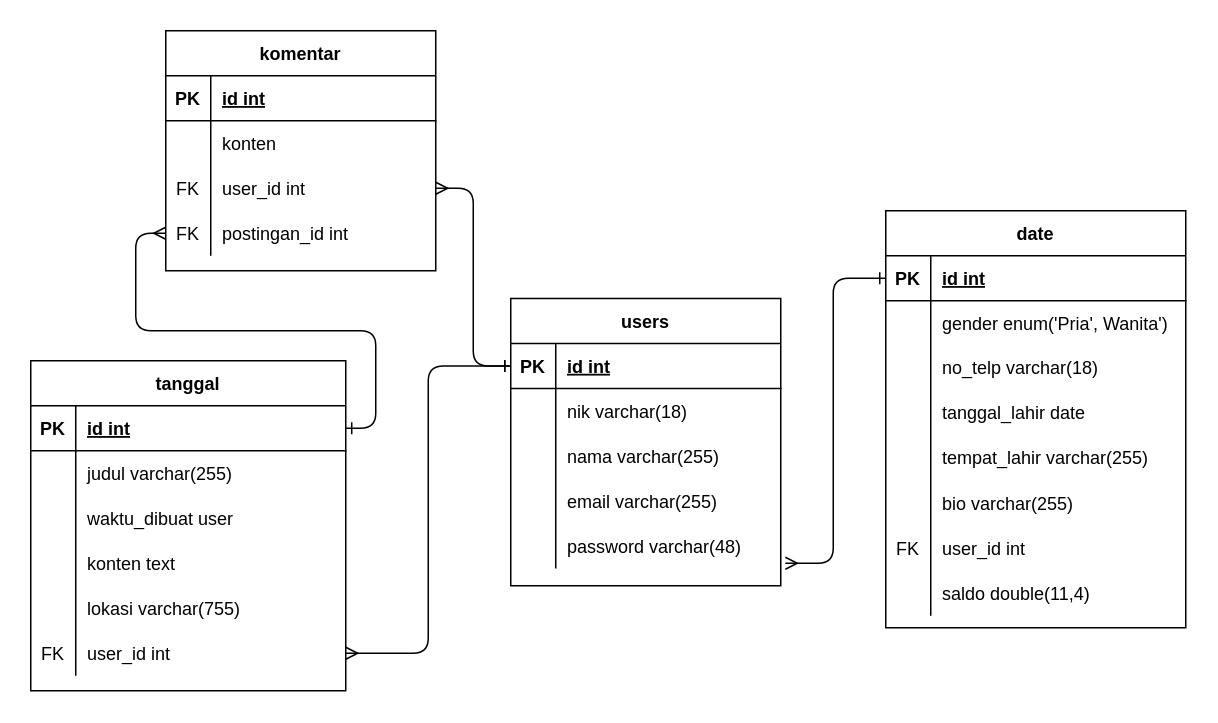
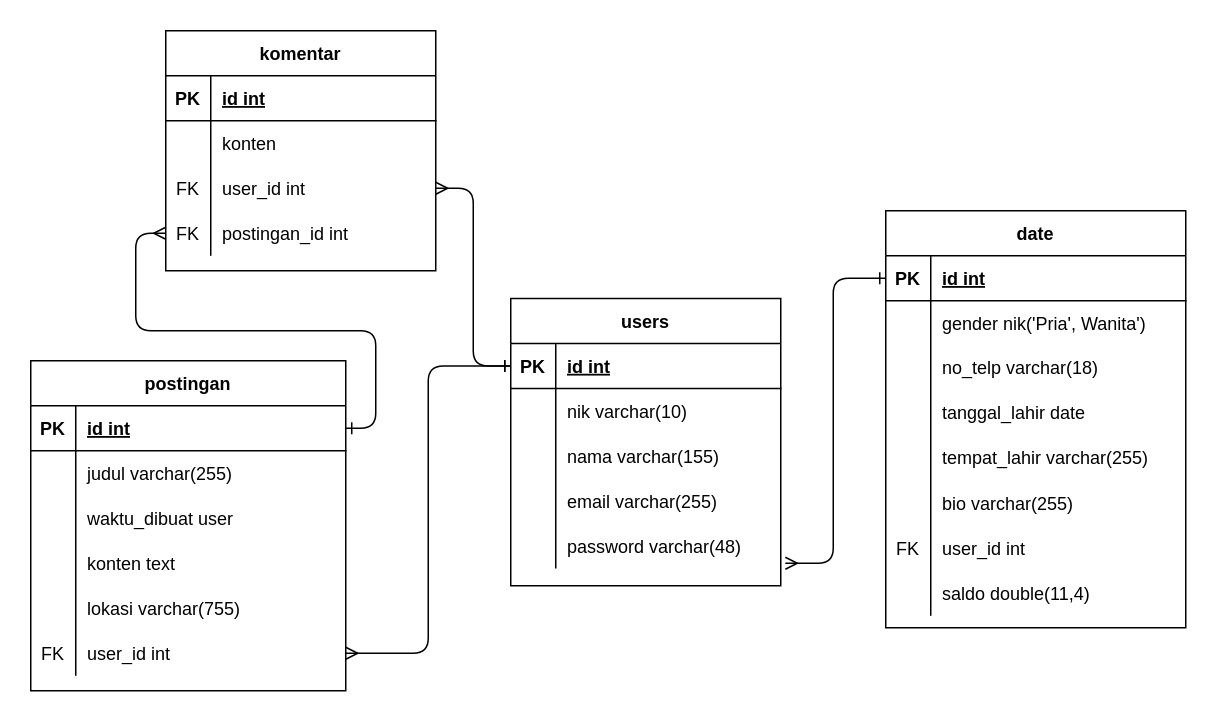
  <mxCell id="0" />
  <mxCell id="1" parent="0" />
  <mxCell id="2" value="date" style="shape=table;startSize=30;container=1;collapsible=1;childLayout=tableLayout;fixedRows=1;rowLines=0;fontStyle=1;align=center;resizeLast=1;" vertex="1" parent="1"><mxGeometry x="590" y="140" width="200" height="278" as="geometry" /></mxCell>
  <mxCell id="3" value="" style="shape=tableRow;horizontal=0;startSize=0;swimlaneHead=0;swimlaneBody=0;fillColor=none;collapsible=0;dropTarget=0;points=[[0,0.5],[1,0.5]];portConstraint=eastwest;top=0;left=0;right=0;bottom=1;" vertex="1" parent="2"><mxGeometry y="30" width="200" height="30" as="geometry" /></mxCell>
  <mxCell id="4" value="PK" style="shape=partialRectangle;connectable=0;fillColor=none;top=0;left=0;bottom=0;right=0;fontStyle=1;overflow=hidden;" vertex="1" parent="3"><mxGeometry width="30" height="30" as="geometry"><mxRectangle width="30" height="30" as="alternateBounds" /></mxGeometry></mxCell>
  <mxCell id="5" value="id int" style="shape=partialRectangle;connectable=0;fillColor=none;top=0;left=0;bottom=0;right=0;align=left;spacingLeft=6;fontStyle=5;overflow=hidden;" vertex="1" parent="3"><mxGeometry x="30" width="170" height="30" as="geometry"><mxRectangle width="170" height="30" as="alternateBounds" /></mxGeometry></mxCell>
  <mxCell id="6" value="" style="shape=tableRow;horizontal=0;startSize=0;swimlaneHead=0;swimlaneBody=0;fillColor=none;collapsible=0;dropTarget=0;points=[[0,0.5],[1,0.5]];portConstraint=eastwest;top=0;left=0;right=0;bottom=0;" vertex="1" parent="2"><mxGeometry y="60" width="200" height="30" as="geometry" /></mxCell>
  <mxCell id="7" value="" style="shape=partialRectangle;connectable=0;fillColor=none;top=0;left=0;bottom=0;right=0;editable=1;overflow=hidden;" vertex="1" parent="6"><mxGeometry width="30" height="30" as="geometry"><mxRectangle width="30" height="30" as="alternateBounds" /></mxGeometry></mxCell>
- <mxCell id="8" value="gender enum('Pria', Wanita')" style="shape=partialRectangle;connectable=0;fillColor=none;top=0;left=0;bottom=0;right=0;align=left;spacingLeft=6;overflow=hidden;" vertex="1" parent="6"><mxGeometry x="30" width="170" height="30" as="geometry"><mxRectangle width="170" height="30" as="alternateBounds" /></mxGeometry></mxCell>
+ <mxCell id="8" value="gender nik('Pria', Wanita')" style="shape=partialRectangle;connectable=0;fillColor=none;top=0;left=0;bottom=0;right=0;align=left;spacingLeft=6;overflow=hidden;" vertex="1" parent="6"><mxGeometry x="30" width="170" height="30" as="geometry"><mxRectangle width="170" height="30" as="alternateBounds" /></mxGeometry></mxCell>
  <mxCell id="9" value="" style="shape=tableRow;horizontal=0;startSize=0;swimlaneHead=0;swimlaneBody=0;fillColor=none;collapsible=0;dropTarget=0;points=[[0,0.5],[1,0.5]];portConstraint=eastwest;top=0;left=0;right=0;bottom=0;" vertex="1" parent="2"><mxGeometry y="90" width="200" height="29" as="geometry" /></mxCell>
  <mxCell id="10" value="" style="shape=partialRectangle;connectable=0;fillColor=none;top=0;left=0;bottom=0;right=0;editable=1;overflow=hidden;" vertex="1" parent="9"><mxGeometry width="30" height="29" as="geometry"><mxRectangle width="30" height="29" as="alternateBounds" /></mxGeometry></mxCell>
  <mxCell id="11" value="no_telp varchar(18)" style="shape=partialRectangle;connectable=0;fillColor=none;top=0;left=0;bottom=0;right=0;align=left;spacingLeft=6;overflow=hidden;" vertex="1" parent="9"><mxGeometry x="30" width="170" height="29" as="geometry"><mxRectangle width="170" height="29" as="alternateBounds" /></mxGeometry></mxCell>
  <mxCell id="12" value="" style="shape=tableRow;horizontal=0;startSize=0;swimlaneHead=0;swimlaneBody=0;fillColor=none;collapsible=0;dropTarget=0;points=[[0,0.5],[1,0.5]];portConstraint=eastwest;top=0;left=0;right=0;bottom=0;" vertex="1" parent="2"><mxGeometry y="119" width="200" height="30" as="geometry" /></mxCell>
  <mxCell id="13" value="" style="shape=partialRectangle;connectable=0;fillColor=none;top=0;left=0;bottom=0;right=0;editable=1;overflow=hidden;" vertex="1" parent="12"><mxGeometry width="30" height="30" as="geometry"><mxRectangle width="30" height="30" as="alternateBounds" /></mxGeometry></mxCell>
  <mxCell id="14" value="tanggal_lahir date" style="shape=partialRectangle;connectable=0;fillColor=none;top=0;left=0;bottom=0;right=0;align=left;spacingLeft=6;overflow=hidden;" vertex="1" parent="12"><mxGeometry x="30" width="170" height="30" as="geometry"><mxRectangle width="170" height="30" as="alternateBounds" /></mxGeometry></mxCell>
  <mxCell id="15" value="" style="shape=tableRow;horizontal=0;startSize=0;swimlaneHead=0;swimlaneBody=0;fillColor=none;collapsible=0;dropTarget=0;points=[[0,0.5],[1,0.5]];portConstraint=eastwest;top=0;left=0;right=0;bottom=0;" vertex="1" parent="2"><mxGeometry y="149" width="200" height="31" as="geometry" /></mxCell>
  <mxCell id="16" value="" style="shape=partialRectangle;connectable=0;fillColor=none;top=0;left=0;bottom=0;right=0;editable=1;overflow=hidden;" vertex="1" parent="15"><mxGeometry width="30" height="31" as="geometry"><mxRectangle width="30" height="31" as="alternateBounds" /></mxGeometry></mxCell>
  <mxCell id="17" value="tempat_lahir varchar(255)" style="shape=partialRectangle;connectable=0;fillColor=none;top=0;left=0;bottom=0;right=0;align=left;spacingLeft=6;overflow=hidden;" vertex="1" parent="15"><mxGeometry x="30" width="170" height="31" as="geometry"><mxRectangle width="170" height="31" as="alternateBounds" /></mxGeometry></mxCell>
  <mxCell id="18" value="" style="shape=tableRow;horizontal=0;startSize=0;swimlaneHead=0;swimlaneBody=0;fillColor=none;collapsible=0;dropTarget=0;points=[[0,0.5],[1,0.5]];portConstraint=eastwest;top=0;left=0;right=0;bottom=0;" vertex="1" parent="2"><mxGeometry y="180" width="200" height="30" as="geometry" /></mxCell>
  <mxCell id="19" value="" style="shape=partialRectangle;connectable=0;fillColor=none;top=0;left=0;bottom=0;right=0;editable=1;overflow=hidden;" vertex="1" parent="18"><mxGeometry width="30" height="30" as="geometry"><mxRectangle width="30" height="30" as="alternateBounds" /></mxGeometry></mxCell>
  <mxCell id="20" value="bio varchar(255)" style="shape=partialRectangle;connectable=0;fillColor=none;top=0;left=0;bottom=0;right=0;align=left;spacingLeft=6;overflow=hidden;" vertex="1" parent="18"><mxGeometry x="30" width="170" height="30" as="geometry"><mxRectangle width="170" height="30" as="alternateBounds" /></mxGeometry></mxCell>
  <mxCell id="21" value="" style="shape=tableRow;horizontal=0;startSize=0;swimlaneHead=0;swimlaneBody=0;fillColor=none;collapsible=0;dropTarget=0;points=[[0,0.5],[1,0.5]];portConstraint=eastwest;top=0;left=0;right=0;bottom=0;" vertex="1" parent="2"><mxGeometry y="210" width="200" height="30" as="geometry" /></mxCell>
  <mxCell id="22" value="FK" style="shape=partialRectangle;connectable=0;fillColor=none;top=0;left=0;bottom=0;right=0;editable=1;overflow=hidden;" vertex="1" parent="21"><mxGeometry width="30" height="30" as="geometry"><mxRectangle width="30" height="30" as="alternateBounds" /></mxGeometry></mxCell>
  <mxCell id="23" value="user_id int" style="shape=partialRectangle;connectable=0;fillColor=none;top=0;left=0;bottom=0;right=0;align=left;spacingLeft=6;overflow=hidden;" vertex="1" parent="21"><mxGeometry x="30" width="170" height="30" as="geometry"><mxRectangle width="170" height="30" as="alternateBounds" /></mxGeometry></mxCell>
  <mxCell id="24" value="" style="shape=tableRow;horizontal=0;startSize=0;swimlaneHead=0;swimlaneBody=0;fillColor=none;collapsible=0;dropTarget=0;points=[[0,0.5],[1,0.5]];portConstraint=eastwest;top=0;left=0;right=0;bottom=0;" vertex="1" parent="2"><mxGeometry y="240" width="200" height="30" as="geometry" /></mxCell>
  <mxCell id="25" value="" style="shape=partialRectangle;connectable=0;fillColor=none;top=0;left=0;bottom=0;right=0;editable=1;overflow=hidden;" vertex="1" parent="24"><mxGeometry width="30" height="30" as="geometry"><mxRectangle width="30" height="30" as="alternateBounds" /></mxGeometry></mxCell>
  <mxCell id="26" value="saldo double(11,4)" style="shape=partialRectangle;connectable=0;fillColor=none;top=0;left=0;bottom=0;right=0;align=left;spacingLeft=6;overflow=hidden;" vertex="1" parent="24"><mxGeometry x="30" width="170" height="30" as="geometry"><mxRectangle width="170" height="30" as="alternateBounds" /></mxGeometry></mxCell>
  <mxCell id="27" value="users" style="shape=table;startSize=30;container=1;collapsible=1;childLayout=tableLayout;fixedRows=1;rowLines=0;fontStyle=1;align=center;resizeLast=1;" vertex="1" parent="1"><mxGeometry x="340" y="198.5" width="180" height="191.5" as="geometry" /></mxCell>
  <mxCell id="28" value="" style="shape=tableRow;horizontal=0;startSize=0;swimlaneHead=0;swimlaneBody=0;fillColor=none;collapsible=0;dropTarget=0;points=[[0,0.5],[1,0.5]];portConstraint=eastwest;top=0;left=0;right=0;bottom=1;" vertex="1" parent="27"><mxGeometry y="30" width="180" height="30" as="geometry" /></mxCell>
  <mxCell id="29" value="PK" style="shape=partialRectangle;connectable=0;fillColor=none;top=0;left=0;bottom=0;right=0;fontStyle=1;overflow=hidden;" vertex="1" parent="28"><mxGeometry width="30" height="30" as="geometry"><mxRectangle width="30" height="30" as="alternateBounds" /></mxGeometry></mxCell>
  <mxCell id="30" value="id int" style="shape=partialRectangle;connectable=0;fillColor=none;top=0;left=0;bottom=0;right=0;align=left;spacingLeft=6;fontStyle=5;overflow=hidden;" vertex="1" parent="28"><mxGeometry x="30" width="150" height="30" as="geometry"><mxRectangle width="150" height="30" as="alternateBounds" /></mxGeometry></mxCell>
  <mxCell id="31" value="" style="shape=tableRow;horizontal=0;startSize=0;swimlaneHead=0;swimlaneBody=0;fillColor=none;collapsible=0;dropTarget=0;points=[[0,0.5],[1,0.5]];portConstraint=eastwest;top=0;left=0;right=0;bottom=0;" vertex="1" parent="27"><mxGeometry y="60" width="180" height="30" as="geometry" /></mxCell>
  <mxCell id="32" value="" style="shape=partialRectangle;connectable=0;fillColor=none;top=0;left=0;bottom=0;right=0;editable=1;overflow=hidden;" vertex="1" parent="31"><mxGeometry width="30" height="30" as="geometry"><mxRectangle width="30" height="30" as="alternateBounds" /></mxGeometry></mxCell>
- <mxCell id="33" value="nik varchar(18)" style="shape=partialRectangle;connectable=0;fillColor=none;top=0;left=0;bottom=0;right=0;align=left;spacingLeft=6;overflow=hidden;" vertex="1" parent="31"><mxGeometry x="30" width="150" height="30" as="geometry"><mxRectangle width="150" height="30" as="alternateBounds" /></mxGeometry></mxCell>
+ <mxCell id="33" value="nik varchar(10)" style="shape=partialRectangle;connectable=0;fillColor=none;top=0;left=0;bottom=0;right=0;align=left;spacingLeft=6;overflow=hidden;" vertex="1" parent="31"><mxGeometry x="30" width="150" height="30" as="geometry"><mxRectangle width="150" height="30" as="alternateBounds" /></mxGeometry></mxCell>
  <mxCell id="34" value="" style="shape=tableRow;horizontal=0;startSize=0;swimlaneHead=0;swimlaneBody=0;fillColor=none;collapsible=0;dropTarget=0;points=[[0,0.5],[1,0.5]];portConstraint=eastwest;top=0;left=0;right=0;bottom=0;" vertex="1" parent="27"><mxGeometry y="90" width="180" height="30" as="geometry" /></mxCell>
  <mxCell id="35" value="" style="shape=partialRectangle;connectable=0;fillColor=none;top=0;left=0;bottom=0;right=0;editable=1;overflow=hidden;" vertex="1" parent="34"><mxGeometry width="30" height="30" as="geometry"><mxRectangle width="30" height="30" as="alternateBounds" /></mxGeometry></mxCell>
- <mxCell id="36" value="nama varchar(255)" style="shape=partialRectangle;connectable=0;fillColor=none;top=0;left=0;bottom=0;right=0;align=left;spacingLeft=6;overflow=hidden;" vertex="1" parent="34"><mxGeometry x="30" width="150" height="30" as="geometry"><mxRectangle width="150" height="30" as="alternateBounds" /></mxGeometry></mxCell>
+ <mxCell id="36" value="nama varchar(155)" style="shape=partialRectangle;connectable=0;fillColor=none;top=0;left=0;bottom=0;right=0;align=left;spacingLeft=6;overflow=hidden;" vertex="1" parent="34"><mxGeometry x="30" width="150" height="30" as="geometry"><mxRectangle width="150" height="30" as="alternateBounds" /></mxGeometry></mxCell>
  <mxCell id="37" value="" style="shape=tableRow;horizontal=0;startSize=0;swimlaneHead=0;swimlaneBody=0;fillColor=none;collapsible=0;dropTarget=0;points=[[0,0.5],[1,0.5]];portConstraint=eastwest;top=0;left=0;right=0;bottom=0;" vertex="1" parent="27"><mxGeometry y="120" width="180" height="30" as="geometry" /></mxCell>
  <mxCell id="38" value="" style="shape=partialRectangle;connectable=0;fillColor=none;top=0;left=0;bottom=0;right=0;editable=1;overflow=hidden;" vertex="1" parent="37"><mxGeometry width="30" height="30" as="geometry"><mxRectangle width="30" height="30" as="alternateBounds" /></mxGeometry></mxCell>
  <mxCell id="39" value="email varchar(255)" style="shape=partialRectangle;connectable=0;fillColor=none;top=0;left=0;bottom=0;right=0;align=left;spacingLeft=6;overflow=hidden;" vertex="1" parent="37"><mxGeometry x="30" width="150" height="30" as="geometry"><mxRectangle width="150" height="30" as="alternateBounds" /></mxGeometry></mxCell>
  <mxCell id="40" value="" style="shape=tableRow;horizontal=0;startSize=0;swimlaneHead=0;swimlaneBody=0;fillColor=none;collapsible=0;dropTarget=0;points=[[0,0.5],[1,0.5]];portConstraint=eastwest;top=0;left=0;right=0;bottom=0;" vertex="1" parent="27"><mxGeometry y="150" width="180" height="30" as="geometry" /></mxCell>
  <mxCell id="41" value="" style="shape=partialRectangle;connectable=0;fillColor=none;top=0;left=0;bottom=0;right=0;editable=1;overflow=hidden;" vertex="1" parent="40"><mxGeometry width="30" height="30" as="geometry"><mxRectangle width="30" height="30" as="alternateBounds" /></mxGeometry></mxCell>
  <mxCell id="42" value="password varchar(48)" style="shape=partialRectangle;connectable=0;fillColor=none;top=0;left=0;bottom=0;right=0;align=left;spacingLeft=6;overflow=hidden;" vertex="1" parent="40"><mxGeometry x="30" width="150" height="30" as="geometry"><mxRectangle width="150" height="30" as="alternateBounds" /></mxGeometry></mxCell>
  <mxCell id="43" value="komentar" style="shape=table;startSize=30;container=1;collapsible=1;childLayout=tableLayout;fixedRows=1;rowLines=0;fontStyle=1;align=center;resizeLast=1;" vertex="1" parent="1"><mxGeometry x="110" y="20" width="180" height="160" as="geometry" /></mxCell>
  <mxCell id="44" value="" style="shape=tableRow;horizontal=0;startSize=0;swimlaneHead=0;swimlaneBody=0;fillColor=none;collapsible=0;dropTarget=0;points=[[0,0.5],[1,0.5]];portConstraint=eastwest;top=0;left=0;right=0;bottom=1;" vertex="1" parent="43"><mxGeometry y="30" width="180" height="30" as="geometry" /></mxCell>
  <mxCell id="45" value="PK" style="shape=partialRectangle;connectable=0;fillColor=none;top=0;left=0;bottom=0;right=0;fontStyle=1;overflow=hidden;" vertex="1" parent="44"><mxGeometry width="30" height="30" as="geometry"><mxRectangle width="30" height="30" as="alternateBounds" /></mxGeometry></mxCell>
  <mxCell id="46" value="id int" style="shape=partialRectangle;connectable=0;fillColor=none;top=0;left=0;bottom=0;right=0;align=left;spacingLeft=6;fontStyle=5;overflow=hidden;" vertex="1" parent="44"><mxGeometry x="30" width="150" height="30" as="geometry"><mxRectangle width="150" height="30" as="alternateBounds" /></mxGeometry></mxCell>
  <mxCell id="47" value="" style="shape=tableRow;horizontal=0;startSize=0;swimlaneHead=0;swimlaneBody=0;fillColor=none;collapsible=0;dropTarget=0;points=[[0,0.5],[1,0.5]];portConstraint=eastwest;top=0;left=0;right=0;bottom=0;" vertex="1" parent="43"><mxGeometry y="60" width="180" height="30" as="geometry" /></mxCell>
  <mxCell id="48" value="" style="shape=partialRectangle;connectable=0;fillColor=none;top=0;left=0;bottom=0;right=0;editable=1;overflow=hidden;" vertex="1" parent="47"><mxGeometry width="30" height="30" as="geometry"><mxRectangle width="30" height="30" as="alternateBounds" /></mxGeometry></mxCell>
  <mxCell id="49" value="konten" style="shape=partialRectangle;connectable=0;fillColor=none;top=0;left=0;bottom=0;right=0;align=left;spacingLeft=6;overflow=hidden;" vertex="1" parent="47"><mxGeometry x="30" width="150" height="30" as="geometry"><mxRectangle width="150" height="30" as="alternateBounds" /></mxGeometry></mxCell>
  <mxCell id="50" value="" style="shape=tableRow;horizontal=0;startSize=0;swimlaneHead=0;swimlaneBody=0;fillColor=none;collapsible=0;dropTarget=0;points=[[0,0.5],[1,0.5]];portConstraint=eastwest;top=0;left=0;right=0;bottom=0;" vertex="1" parent="43"><mxGeometry y="90" width="180" height="30" as="geometry" /></mxCell>
  <mxCell id="51" value="FK" style="shape=partialRectangle;connectable=0;fillColor=none;top=0;left=0;bottom=0;right=0;editable=1;overflow=hidden;" vertex="1" parent="50"><mxGeometry width="30" height="30" as="geometry"><mxRectangle width="30" height="30" as="alternateBounds" /></mxGeometry></mxCell>
  <mxCell id="52" value="user_id int" style="shape=partialRectangle;connectable=0;fillColor=none;top=0;left=0;bottom=0;right=0;align=left;spacingLeft=6;overflow=hidden;" vertex="1" parent="50"><mxGeometry x="30" width="150" height="30" as="geometry"><mxRectangle width="150" height="30" as="alternateBounds" /></mxGeometry></mxCell>
  <mxCell id="53" value="" style="shape=tableRow;horizontal=0;startSize=0;swimlaneHead=0;swimlaneBody=0;fillColor=none;collapsible=0;dropTarget=0;points=[[0,0.5],[1,0.5]];portConstraint=eastwest;top=0;left=0;right=0;bottom=0;" vertex="1" parent="43"><mxGeometry y="120" width="180" height="30" as="geometry" /></mxCell>
  <mxCell id="54" value="FK" style="shape=partialRectangle;connectable=0;fillColor=none;top=0;left=0;bottom=0;right=0;editable=1;overflow=hidden;" vertex="1" parent="53"><mxGeometry width="30" height="30" as="geometry"><mxRectangle width="30" height="30" as="alternateBounds" /></mxGeometry></mxCell>
  <mxCell id="55" value="postingan_id int" style="shape=partialRectangle;connectable=0;fillColor=none;top=0;left=0;bottom=0;right=0;align=left;spacingLeft=6;overflow=hidden;" vertex="1" parent="53"><mxGeometry x="30" width="150" height="30" as="geometry"><mxRectangle width="150" height="30" as="alternateBounds" /></mxGeometry></mxCell>
- <mxCell id="56" value="tanggal" style="shape=table;startSize=30;container=1;collapsible=1;childLayout=tableLayout;fixedRows=1;rowLines=0;fontStyle=1;align=center;resizeLast=1;" vertex="1" parent="1"><mxGeometry x="20" y="240" width="210" height="220" as="geometry" /></mxCell>
+ <mxCell id="56" value="postingan" style="shape=table;startSize=30;container=1;collapsible=1;childLayout=tableLayout;fixedRows=1;rowLines=0;fontStyle=1;align=center;resizeLast=1;" vertex="1" parent="1"><mxGeometry x="20" y="240" width="210" height="220" as="geometry" /></mxCell>
  <mxCell id="57" value="" style="shape=tableRow;horizontal=0;startSize=0;swimlaneHead=0;swimlaneBody=0;fillColor=none;collapsible=0;dropTarget=0;points=[[0,0.5],[1,0.5]];portConstraint=eastwest;top=0;left=0;right=0;bottom=1;" vertex="1" parent="56"><mxGeometry y="30" width="210" height="30" as="geometry" /></mxCell>
  <mxCell id="58" value="PK" style="shape=partialRectangle;connectable=0;fillColor=none;top=0;left=0;bottom=0;right=0;fontStyle=1;overflow=hidden;" vertex="1" parent="57"><mxGeometry width="30" height="30" as="geometry"><mxRectangle width="30" height="30" as="alternateBounds" /></mxGeometry></mxCell>
  <mxCell id="59" value="id int" style="shape=partialRectangle;connectable=0;fillColor=none;top=0;left=0;bottom=0;right=0;align=left;spacingLeft=6;fontStyle=5;overflow=hidden;" vertex="1" parent="57"><mxGeometry x="30" width="180" height="30" as="geometry"><mxRectangle width="180" height="30" as="alternateBounds" /></mxGeometry></mxCell>
  <mxCell id="60" value="" style="shape=tableRow;horizontal=0;startSize=0;swimlaneHead=0;swimlaneBody=0;fillColor=none;collapsible=0;dropTarget=0;points=[[0,0.5],[1,0.5]];portConstraint=eastwest;top=0;left=0;right=0;bottom=0;" vertex="1" parent="56"><mxGeometry y="60" width="210" height="30" as="geometry" /></mxCell>
  <mxCell id="61" value="" style="shape=partialRectangle;connectable=0;fillColor=none;top=0;left=0;bottom=0;right=0;editable=1;overflow=hidden;" vertex="1" parent="60"><mxGeometry width="30" height="30" as="geometry"><mxRectangle width="30" height="30" as="alternateBounds" /></mxGeometry></mxCell>
  <mxCell id="62" value="judul varchar(255)" style="shape=partialRectangle;connectable=0;fillColor=none;top=0;left=0;bottom=0;right=0;align=left;spacingLeft=6;overflow=hidden;" vertex="1" parent="60"><mxGeometry x="30" width="180" height="30" as="geometry"><mxRectangle width="180" height="30" as="alternateBounds" /></mxGeometry></mxCell>
  <mxCell id="63" value="" style="shape=tableRow;horizontal=0;startSize=0;swimlaneHead=0;swimlaneBody=0;fillColor=none;collapsible=0;dropTarget=0;points=[[0,0.5],[1,0.5]];portConstraint=eastwest;top=0;left=0;right=0;bottom=0;" vertex="1" parent="56"><mxGeometry y="90" width="210" height="30" as="geometry" /></mxCell>
  <mxCell id="64" value="" style="shape=partialRectangle;connectable=0;fillColor=none;top=0;left=0;bottom=0;right=0;editable=1;overflow=hidden;" vertex="1" parent="63"><mxGeometry width="30" height="30" as="geometry"><mxRectangle width="30" height="30" as="alternateBounds" /></mxGeometry></mxCell>
  <mxCell id="65" value="waktu_dibuat user" style="shape=partialRectangle;connectable=0;fillColor=none;top=0;left=0;bottom=0;right=0;align=left;spacingLeft=6;overflow=hidden;" vertex="1" parent="63"><mxGeometry x="30" width="180" height="30" as="geometry"><mxRectangle width="180" height="30" as="alternateBounds" /></mxGeometry></mxCell>
  <mxCell id="66" value="" style="shape=tableRow;horizontal=0;startSize=0;swimlaneHead=0;swimlaneBody=0;fillColor=none;collapsible=0;dropTarget=0;points=[[0,0.5],[1,0.5]];portConstraint=eastwest;top=0;left=0;right=0;bottom=0;" vertex="1" parent="56"><mxGeometry y="120" width="210" height="30" as="geometry" /></mxCell>
  <mxCell id="67" value="" style="shape=partialRectangle;connectable=0;fillColor=none;top=0;left=0;bottom=0;right=0;editable=1;overflow=hidden;" vertex="1" parent="66"><mxGeometry width="30" height="30" as="geometry"><mxRectangle width="30" height="30" as="alternateBounds" /></mxGeometry></mxCell>
  <mxCell id="68" value="konten text" style="shape=partialRectangle;connectable=0;fillColor=none;top=0;left=0;bottom=0;right=0;align=left;spacingLeft=6;overflow=hidden;" vertex="1" parent="66"><mxGeometry x="30" width="180" height="30" as="geometry"><mxRectangle width="180" height="30" as="alternateBounds" /></mxGeometry></mxCell>
  <mxCell id="69" value="" style="shape=tableRow;horizontal=0;startSize=0;swimlaneHead=0;swimlaneBody=0;fillColor=none;collapsible=0;dropTarget=0;points=[[0,0.5],[1,0.5]];portConstraint=eastwest;top=0;left=0;right=0;bottom=0;" vertex="1" parent="56"><mxGeometry y="150" width="210" height="30" as="geometry" /></mxCell>
  <mxCell id="70" value="" style="shape=partialRectangle;connectable=0;fillColor=none;top=0;left=0;bottom=0;right=0;editable=1;overflow=hidden;" vertex="1" parent="69"><mxGeometry width="30" height="30" as="geometry"><mxRectangle width="30" height="30" as="alternateBounds" /></mxGeometry></mxCell>
  <mxCell id="71" value="lokasi varchar(755)" style="shape=partialRectangle;connectable=0;fillColor=none;top=0;left=0;bottom=0;right=0;align=left;spacingLeft=6;overflow=hidden;" vertex="1" parent="69"><mxGeometry x="30" width="180" height="30" as="geometry"><mxRectangle width="180" height="30" as="alternateBounds" /></mxGeometry></mxCell>
  <mxCell id="72" value="" style="shape=tableRow;horizontal=0;startSize=0;swimlaneHead=0;swimlaneBody=0;fillColor=none;collapsible=0;dropTarget=0;points=[[0,0.5],[1,0.5]];portConstraint=eastwest;top=0;left=0;right=0;bottom=0;" vertex="1" parent="56"><mxGeometry y="180" width="210" height="30" as="geometry" /></mxCell>
  <mxCell id="73" value="FK" style="shape=partialRectangle;connectable=0;fillColor=none;top=0;left=0;bottom=0;right=0;editable=1;overflow=hidden;" vertex="1" parent="72"><mxGeometry width="30" height="30" as="geometry"><mxRectangle width="30" height="30" as="alternateBounds" /></mxGeometry></mxCell>
  <mxCell id="74" value="user_id int" style="shape=partialRectangle;connectable=0;fillColor=none;top=0;left=0;bottom=0;right=0;align=left;spacingLeft=6;overflow=hidden;" vertex="1" parent="72"><mxGeometry x="30" width="180" height="30" as="geometry"><mxRectangle width="180" height="30" as="alternateBounds" /></mxGeometry></mxCell>
  <mxCell id="75" style="edgeStyle=orthogonalEdgeStyle;rounded=1;orthogonalLoop=1;jettySize=auto;html=1;exitX=0;exitY=0.5;exitDx=0;exitDy=0;entryX=1;entryY=0.5;entryDx=0;entryDy=0;startArrow=ERone;startFill=0;endArrow=ERmany;endFill=0;strokeColor=default;" edge="1" parent="1" source="28" target="72"><mxGeometry relative="1" as="geometry" /></mxCell>
  <mxCell id="76" style="edgeStyle=orthogonalEdgeStyle;rounded=1;orthogonalLoop=1;jettySize=auto;html=1;exitX=0;exitY=0.5;exitDx=0;exitDy=0;entryX=1.017;entryY=0.883;entryDx=0;entryDy=0;entryPerimeter=0;startArrow=ERone;startFill=0;endArrow=ERmany;endFill=0;strokeColor=default;" edge="1" parent="1" source="3" target="40"><mxGeometry relative="1" as="geometry" /></mxCell>
  <mxCell id="77" style="edgeStyle=orthogonalEdgeStyle;rounded=1;orthogonalLoop=1;jettySize=auto;html=1;exitX=0;exitY=0.5;exitDx=0;exitDy=0;startArrow=ERone;startFill=0;endArrow=ERmany;endFill=0;strokeColor=default;" edge="1" parent="1" source="28" target="50"><mxGeometry relative="1" as="geometry" /></mxCell>
  <mxCell id="78" style="edgeStyle=orthogonalEdgeStyle;rounded=1;orthogonalLoop=1;jettySize=auto;html=1;exitX=1;exitY=0.5;exitDx=0;exitDy=0;entryX=0;entryY=0.5;entryDx=0;entryDy=0;startArrow=ERone;startFill=0;endArrow=ERmany;endFill=0;strokeColor=default;" edge="1" parent="1" source="57" target="53"><mxGeometry relative="1" as="geometry" /></mxCell>
